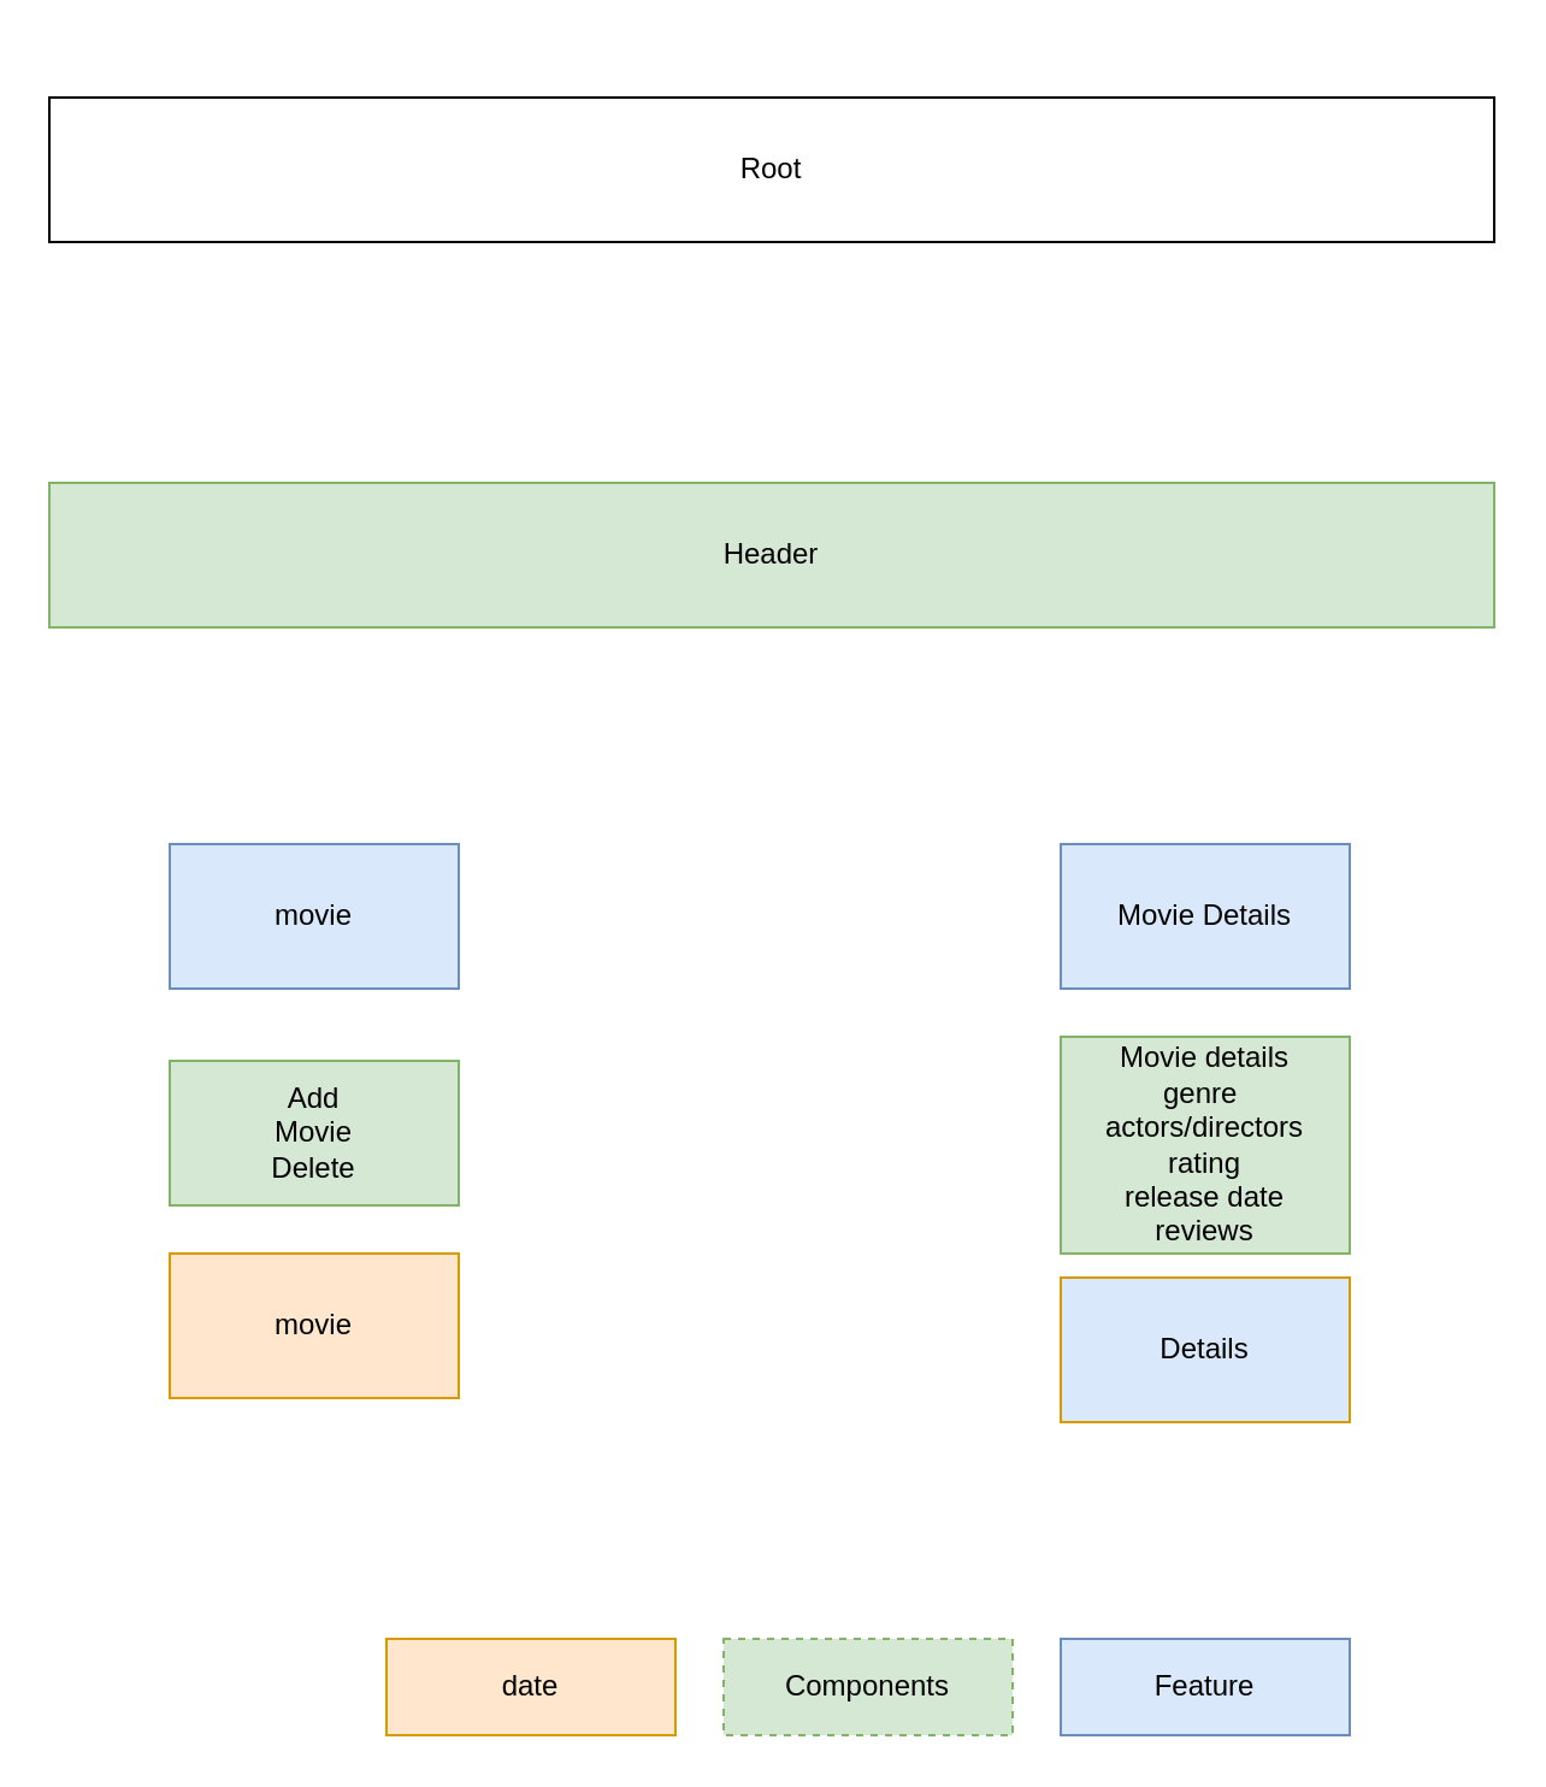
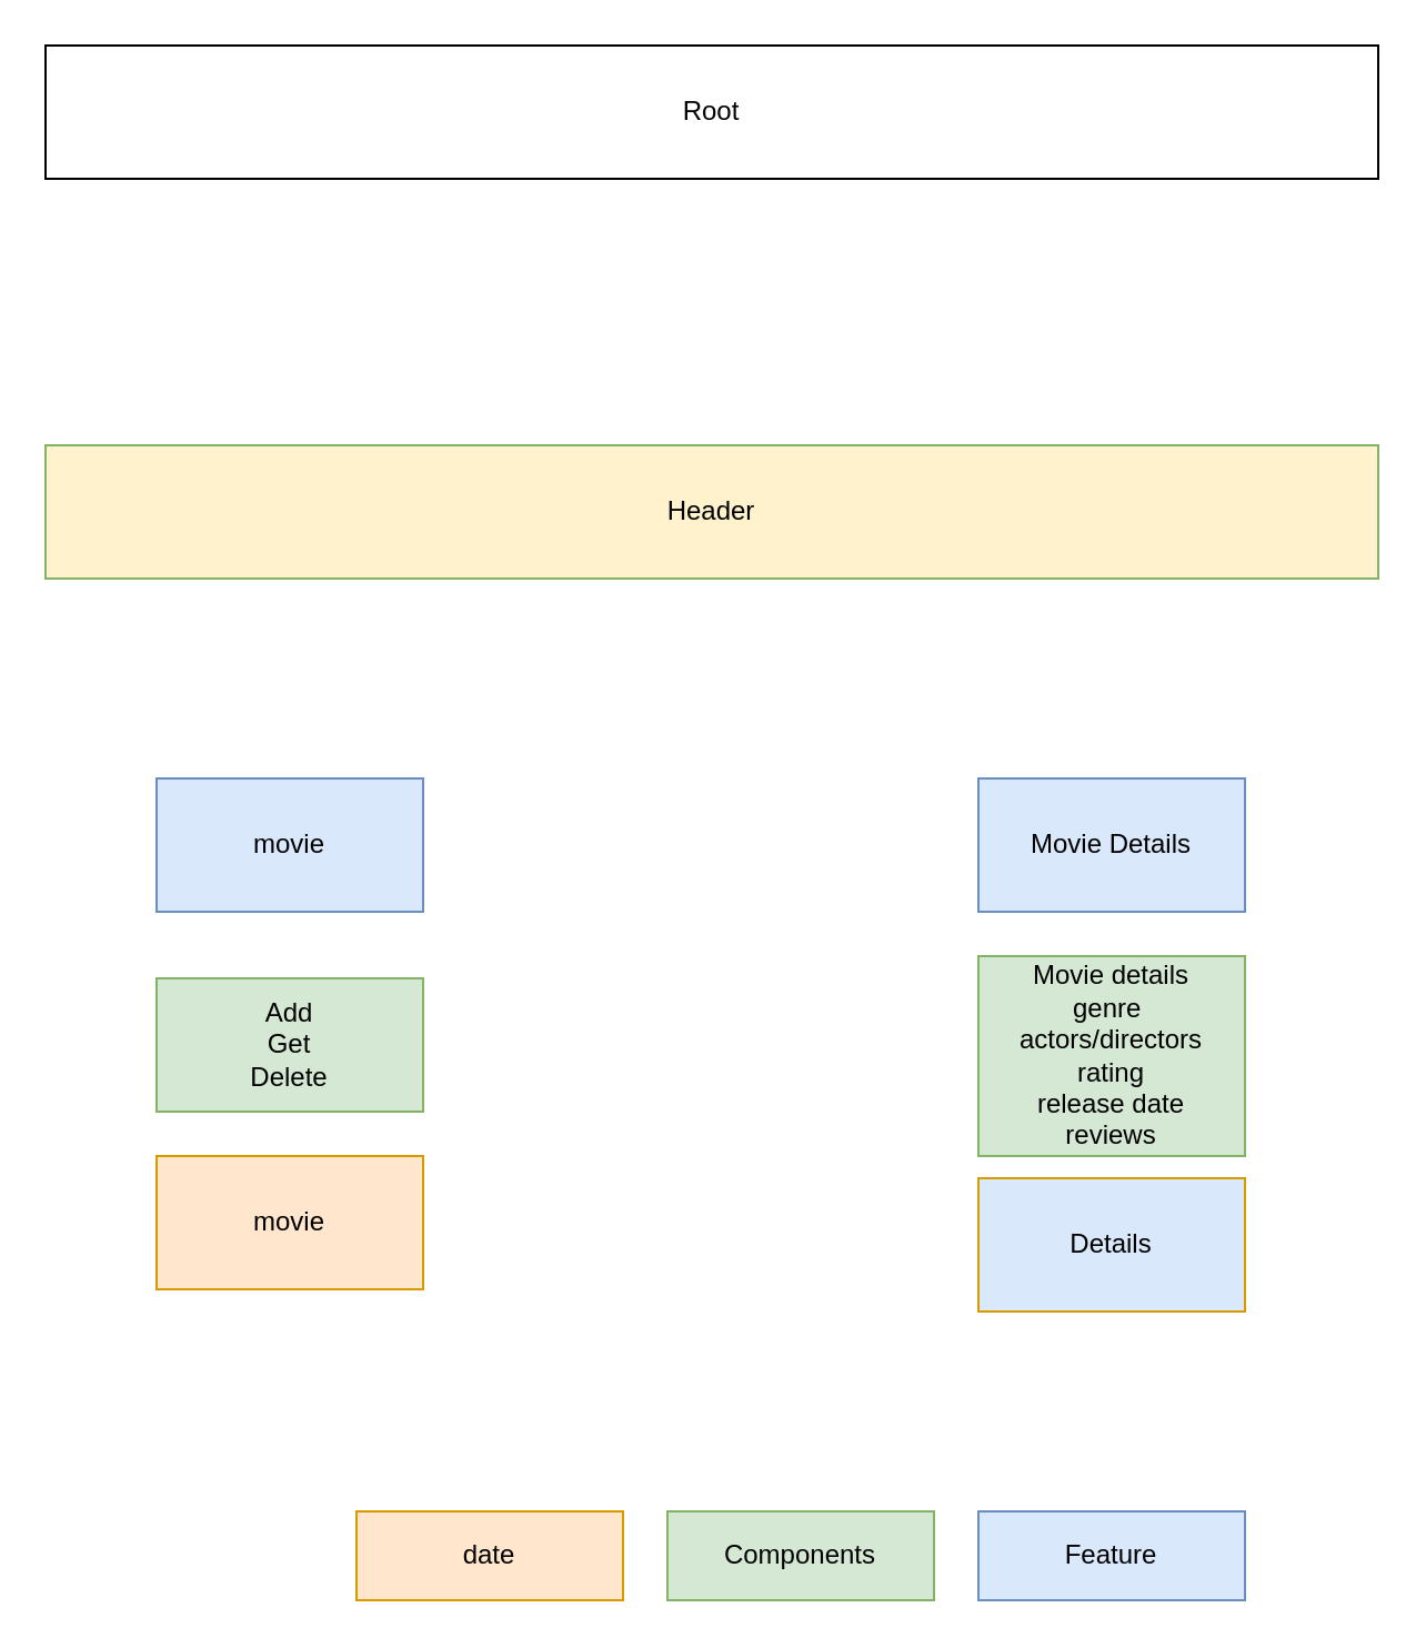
  <mxCell id="0" />
  <mxCell id="1" parent="0" />
- <mxCell id="2" value="Root" style="rounded=0;whiteSpace=wrap;html=1;" vertex="1" parent="1"><mxGeometry x="20" y="40" width="600" height="60" as="geometry" /></mxCell>
- <mxCell id="3" value="Header" style="rounded=0;whiteSpace=wrap;html=1;fillColor=#d5e8d4;strokeColor=#82b366;" vertex="1" parent="1"><mxGeometry x="20" y="200" width="600" height="60" as="geometry" /></mxCell>
+ <mxCell id="2" value="Root" style="rounded=0;whiteSpace=wrap;html=1;" vertex="1" parent="1"><mxGeometry x="20" y="20" width="600" height="60" as="geometry" /></mxCell>
+ <mxCell id="3" value="Header" style="rounded=0;whiteSpace=wrap;html=1;fillColor=#fff2cc;strokeColor=#82b366;" vertex="1" parent="1"><mxGeometry x="20" y="200" width="600" height="60" as="geometry" /></mxCell>
  <mxCell id="4" value="Movie Details" style="rounded=0;whiteSpace=wrap;html=1;fillColor=#dae8fc;strokeColor=#6c8ebf;" vertex="1" parent="1"><mxGeometry x="440" y="350" width="120" height="60" as="geometry" /></mxCell>
  <mxCell id="5" value="movie" style="rounded=0;whiteSpace=wrap;html=1;fillColor=#dae8fc;strokeColor=#6c8ebf;" vertex="1" parent="1"><mxGeometry x="70" y="350" width="120" height="60" as="geometry" /></mxCell>
  <mxCell id="6" value="Movie details&lt;br&gt;genre&amp;nbsp;&lt;br&gt;actors/directors&lt;br&gt;rating&lt;br&gt;release date&lt;br&gt;reviews" style="rounded=0;whiteSpace=wrap;html=1;fillColor=#d5e8d4;strokeColor=#82b366;" vertex="1" parent="1"><mxGeometry x="440" y="430" width="120" height="90" as="geometry" /></mxCell>
- <mxCell id="7" value="Add&lt;br&gt;Movie&lt;br&gt;Delete" style="rounded=0;whiteSpace=wrap;html=1;fillColor=#d5e8d4;strokeColor=#82b366;" vertex="1" parent="1"><mxGeometry x="70" y="440" width="120" height="60" as="geometry" /></mxCell>
+ <mxCell id="7" value="Add&lt;br&gt;Get&lt;br&gt;Delete" style="rounded=0;whiteSpace=wrap;html=1;fillColor=#d5e8d4;strokeColor=#82b366;" vertex="1" parent="1"><mxGeometry x="70" y="440" width="120" height="60" as="geometry" /></mxCell>
  <mxCell id="8" value="movie" style="rounded=0;whiteSpace=wrap;html=1;fillColor=#ffe6cc;strokeColor=#d79b00;" vertex="1" parent="1"><mxGeometry x="70" y="520" width="120" height="60" as="geometry" /></mxCell>
  <mxCell id="9" value="Details" style="rounded=0;whiteSpace=wrap;html=1;fillColor=#dae8fc;strokeColor=#d79b00;" vertex="1" parent="1"><mxGeometry x="440" y="530" width="120" height="60" as="geometry" /></mxCell>
  <mxCell id="10" value="date" style="rounded=0;whiteSpace=wrap;html=1;fillColor=#ffe6cc;strokeColor=#d79b00;" vertex="1" parent="1"><mxGeometry x="160" y="680" width="120" height="40" as="geometry" /></mxCell>
- <mxCell id="11" value="Components" style="rounded=0;whiteSpace=wrap;html=1;fillColor=#d5e8d4;strokeColor=#82b366;dashed=1;" vertex="1" parent="1"><mxGeometry x="300" y="680" width="120" height="40" as="geometry" /></mxCell>
+ <mxCell id="11" value="Components" style="rounded=0;whiteSpace=wrap;html=1;fillColor=#d5e8d4;strokeColor=#82b366;" vertex="1" parent="1"><mxGeometry x="300" y="680" width="120" height="40" as="geometry" /></mxCell>
  <mxCell id="12" value="Feature" style="rounded=0;whiteSpace=wrap;html=1;fillColor=#dae8fc;strokeColor=#6c8ebf;" vertex="1" parent="1"><mxGeometry x="440" y="680" width="120" height="40" as="geometry" /></mxCell>
